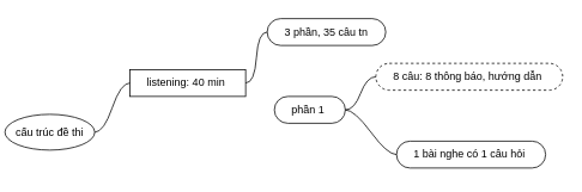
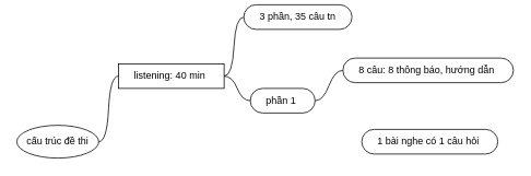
  <mxCell id="0" />
  <mxCell id="1" parent="0" />
- <mxCell id="2" value="cấu trúc đề thi" style="ellipse;whiteSpace=wrap;html=1;align=center;newEdgeStyle={&quot;edgeStyle&quot;:&quot;entityRelationEdgeStyle&quot;,&quot;startArrow&quot;:&quot;none&quot;,&quot;endArrow&quot;:&quot;none&quot;,&quot;segment&quot;:10,&quot;curved&quot;:1,&quot;sourcePerimeterSpacing&quot;:0,&quot;targetPerimeterSpacing&quot;:0};treeFolding=1;treeMoving=1;" vertex="1" parent="1"><mxGeometry x="5" y="127" width="100" height="40" as="geometry" /></mxCell>
+ <mxCell id="2" value="cấu trúc đề thi" style="ellipse;whiteSpace=wrap;html=1;align=center;newEdgeStyle={&quot;edgeStyle&quot;:&quot;entityRelationEdgeStyle&quot;,&quot;startArrow&quot;:&quot;none&quot;,&quot;endArrow&quot;:&quot;none&quot;,&quot;segment&quot;:10,&quot;curved&quot;:1,&quot;sourcePerimeterSpacing&quot;:0,&quot;targetPerimeterSpacing&quot;:0};treeFolding=1;treeMoving=1;" vertex="1" parent="1"><mxGeometry x="20" y="152" width="100" height="40" as="geometry" /></mxCell>
  <mxCell id="3" value="listening: 40 min&amp;nbsp;" style="whiteSpace=wrap;html=1;arcSize=50;align=center;verticalAlign=middle;strokeWidth=1;autosize=1;spacing=4;treeFolding=1;treeMoving=1;newEdgeStyle={&quot;edgeStyle&quot;:&quot;entityRelationEdgeStyle&quot;,&quot;startArrow&quot;:&quot;none&quot;,&quot;endArrow&quot;:&quot;none&quot;,&quot;segment&quot;:10,&quot;curved&quot;:1,&quot;sourcePerimeterSpacing&quot;:0,&quot;targetPerimeterSpacing&quot;:0};rounded=0;" vertex="1" parent="1"><mxGeometry x="144" y="77" width="129" height="30" as="geometry" /></mxCell>
  <mxCell id="4" value="" style="edgeStyle=entityRelationEdgeStyle;startArrow=none;endArrow=none;segment=10;curved=1;sourcePerimeterSpacing=0;targetPerimeterSpacing=0;rounded=0;exitX=1;exitY=0.5;exitDx=0;exitDy=0;" edge="1" target="3" parent="1" source="2"><mxGeometry relative="1" as="geometry"><mxPoint x="156" y="123" as="sourcePoint" /><Array as="points"><mxPoint x="110" y="175" /></Array></mxGeometry></mxCell>
- <mxCell id="5" value="3 phần, 35 câu tn" style="whiteSpace=wrap;html=1;rounded=1;arcSize=50;align=center;verticalAlign=middle;strokeWidth=1;autosize=1;spacing=4;treeFolding=1;treeMoving=1;newEdgeStyle={&quot;edgeStyle&quot;:&quot;entityRelationEdgeStyle&quot;,&quot;startArrow&quot;:&quot;none&quot;,&quot;endArrow&quot;:&quot;none&quot;,&quot;segment&quot;:10,&quot;curved&quot;:1,&quot;sourcePerimeterSpacing&quot;:0,&quot;targetPerimeterSpacing&quot;:0};" vertex="1" parent="1"><mxGeometry x="297" y="20" width="132" height="30" as="geometry" /></mxCell>
+ <mxCell id="5" value="3 phần, 35 câu tn" style="whiteSpace=wrap;html=1;rounded=1;arcSize=50;align=center;verticalAlign=middle;strokeWidth=1;autosize=1;spacing=4;treeFolding=1;treeMoving=1;newEdgeStyle={&quot;edgeStyle&quot;:&quot;entityRelationEdgeStyle&quot;,&quot;startArrow&quot;:&quot;none&quot;,&quot;endArrow&quot;:&quot;none&quot;,&quot;segment&quot;:10,&quot;curved&quot;:1,&quot;sourcePerimeterSpacing&quot;:0,&quot;targetPerimeterSpacing&quot;:0};" vertex="1" parent="1"><mxGeometry x="297" y="5" width="132" height="30" as="geometry" /></mxCell>
  <mxCell id="6" value="" style="edgeStyle=entityRelationEdgeStyle;startArrow=none;endArrow=none;segment=10;curved=1;sourcePerimeterSpacing=0;targetPerimeterSpacing=0;rounded=0;" edge="1" target="5" parent="1" source="3"><mxGeometry relative="1" as="geometry"><mxPoint x="375" y="103" as="sourcePoint" /></mxGeometry></mxCell>
  <mxCell id="7" value="phần 1&amp;nbsp;" style="whiteSpace=wrap;html=1;rounded=1;arcSize=50;align=center;verticalAlign=middle;strokeWidth=1;autosize=1;spacing=4;treeFolding=1;treeMoving=1;newEdgeStyle={&quot;edgeStyle&quot;:&quot;entityRelationEdgeStyle&quot;,&quot;startArrow&quot;:&quot;none&quot;,&quot;endArrow&quot;:&quot;none&quot;,&quot;segment&quot;:10,&quot;curved&quot;:1,&quot;sourcePerimeterSpacing&quot;:0,&quot;targetPerimeterSpacing&quot;:0};" vertex="1" parent="1"><mxGeometry x="305" y="107" width="79" height="30" as="geometry" /></mxCell>
- <mxCell id="9" value="8 câu: 8 thông báo, hướng dẫn&amp;nbsp;" style="whiteSpace=wrap;html=1;rounded=1;arcSize=50;align=center;verticalAlign=middle;strokeWidth=1;autosize=1;spacing=4;treeFolding=1;treeMoving=1;newEdgeStyle={&quot;edgeStyle&quot;:&quot;entityRelationEdgeStyle&quot;,&quot;startArrow&quot;:&quot;none&quot;,&quot;endArrow&quot;:&quot;none&quot;,&quot;segment&quot;:10,&quot;curved&quot;:1,&quot;sourcePerimeterSpacing&quot;:0,&quot;targetPerimeterSpacing&quot;:0};dashed=1;" vertex="1" parent="1"><mxGeometry x="418" y="70" width="208" height="30" as="geometry" /></mxCell>
+ <mxCell id="8" value="" style="edgeStyle=entityRelationEdgeStyle;startArrow=none;endArrow=none;segment=10;curved=1;sourcePerimeterSpacing=0;targetPerimeterSpacing=0;rounded=0;" edge="1" target="7" parent="1" source="3"><mxGeometry relative="1" as="geometry"><mxPoint x="311" y="122" as="sourcePoint" /></mxGeometry></mxCell>
+ <mxCell id="9" value="8 câu: 8 thông báo, hướng dẫn&amp;nbsp;" style="whiteSpace=wrap;html=1;rounded=1;arcSize=50;align=center;verticalAlign=middle;strokeWidth=1;autosize=1;spacing=4;treeFolding=1;treeMoving=1;newEdgeStyle={&quot;edgeStyle&quot;:&quot;entityRelationEdgeStyle&quot;,&quot;startArrow&quot;:&quot;none&quot;,&quot;endArrow&quot;:&quot;none&quot;,&quot;segment&quot;:10,&quot;curved&quot;:1,&quot;sourcePerimeterSpacing&quot;:0,&quot;targetPerimeterSpacing&quot;:0};" vertex="1" parent="1"><mxGeometry x="418" y="70" width="208" height="30" as="geometry" /></mxCell>
  <mxCell id="10" value="" style="edgeStyle=entityRelationEdgeStyle;startArrow=none;endArrow=none;segment=10;curved=1;sourcePerimeterSpacing=0;targetPerimeterSpacing=0;rounded=0;exitX=1;exitY=0.5;exitDx=0;exitDy=0;" edge="1" target="9" parent="1" source="7"><mxGeometry relative="1" as="geometry"><mxPoint x="499" y="115" as="sourcePoint" /></mxGeometry></mxCell>
  <mxCell id="11" value="1 bài nghe có 1 câu hỏi&amp;nbsp;" style="whiteSpace=wrap;html=1;rounded=1;arcSize=50;align=center;verticalAlign=middle;strokeWidth=1;autosize=1;spacing=4;treeFolding=1;treeMoving=1;newEdgeStyle={&quot;edgeStyle&quot;:&quot;entityRelationEdgeStyle&quot;,&quot;startArrow&quot;:&quot;none&quot;,&quot;endArrow&quot;:&quot;none&quot;,&quot;segment&quot;:10,&quot;curved&quot;:1,&quot;sourcePerimeterSpacing&quot;:0,&quot;targetPerimeterSpacing&quot;:0};" vertex="1" parent="1"><mxGeometry x="441" y="157" width="166" height="30" as="geometry" /></mxCell>
- <mxCell id="12" value="" style="edgeStyle=entityRelationEdgeStyle;startArrow=none;endArrow=none;segment=10;curved=1;sourcePerimeterSpacing=0;targetPerimeterSpacing=0;rounded=0;" edge="1" target="11" parent="1" source="7"><mxGeometry relative="1" as="geometry"><mxPoint x="336" y="228" as="sourcePoint" /></mxGeometry></mxCell>
